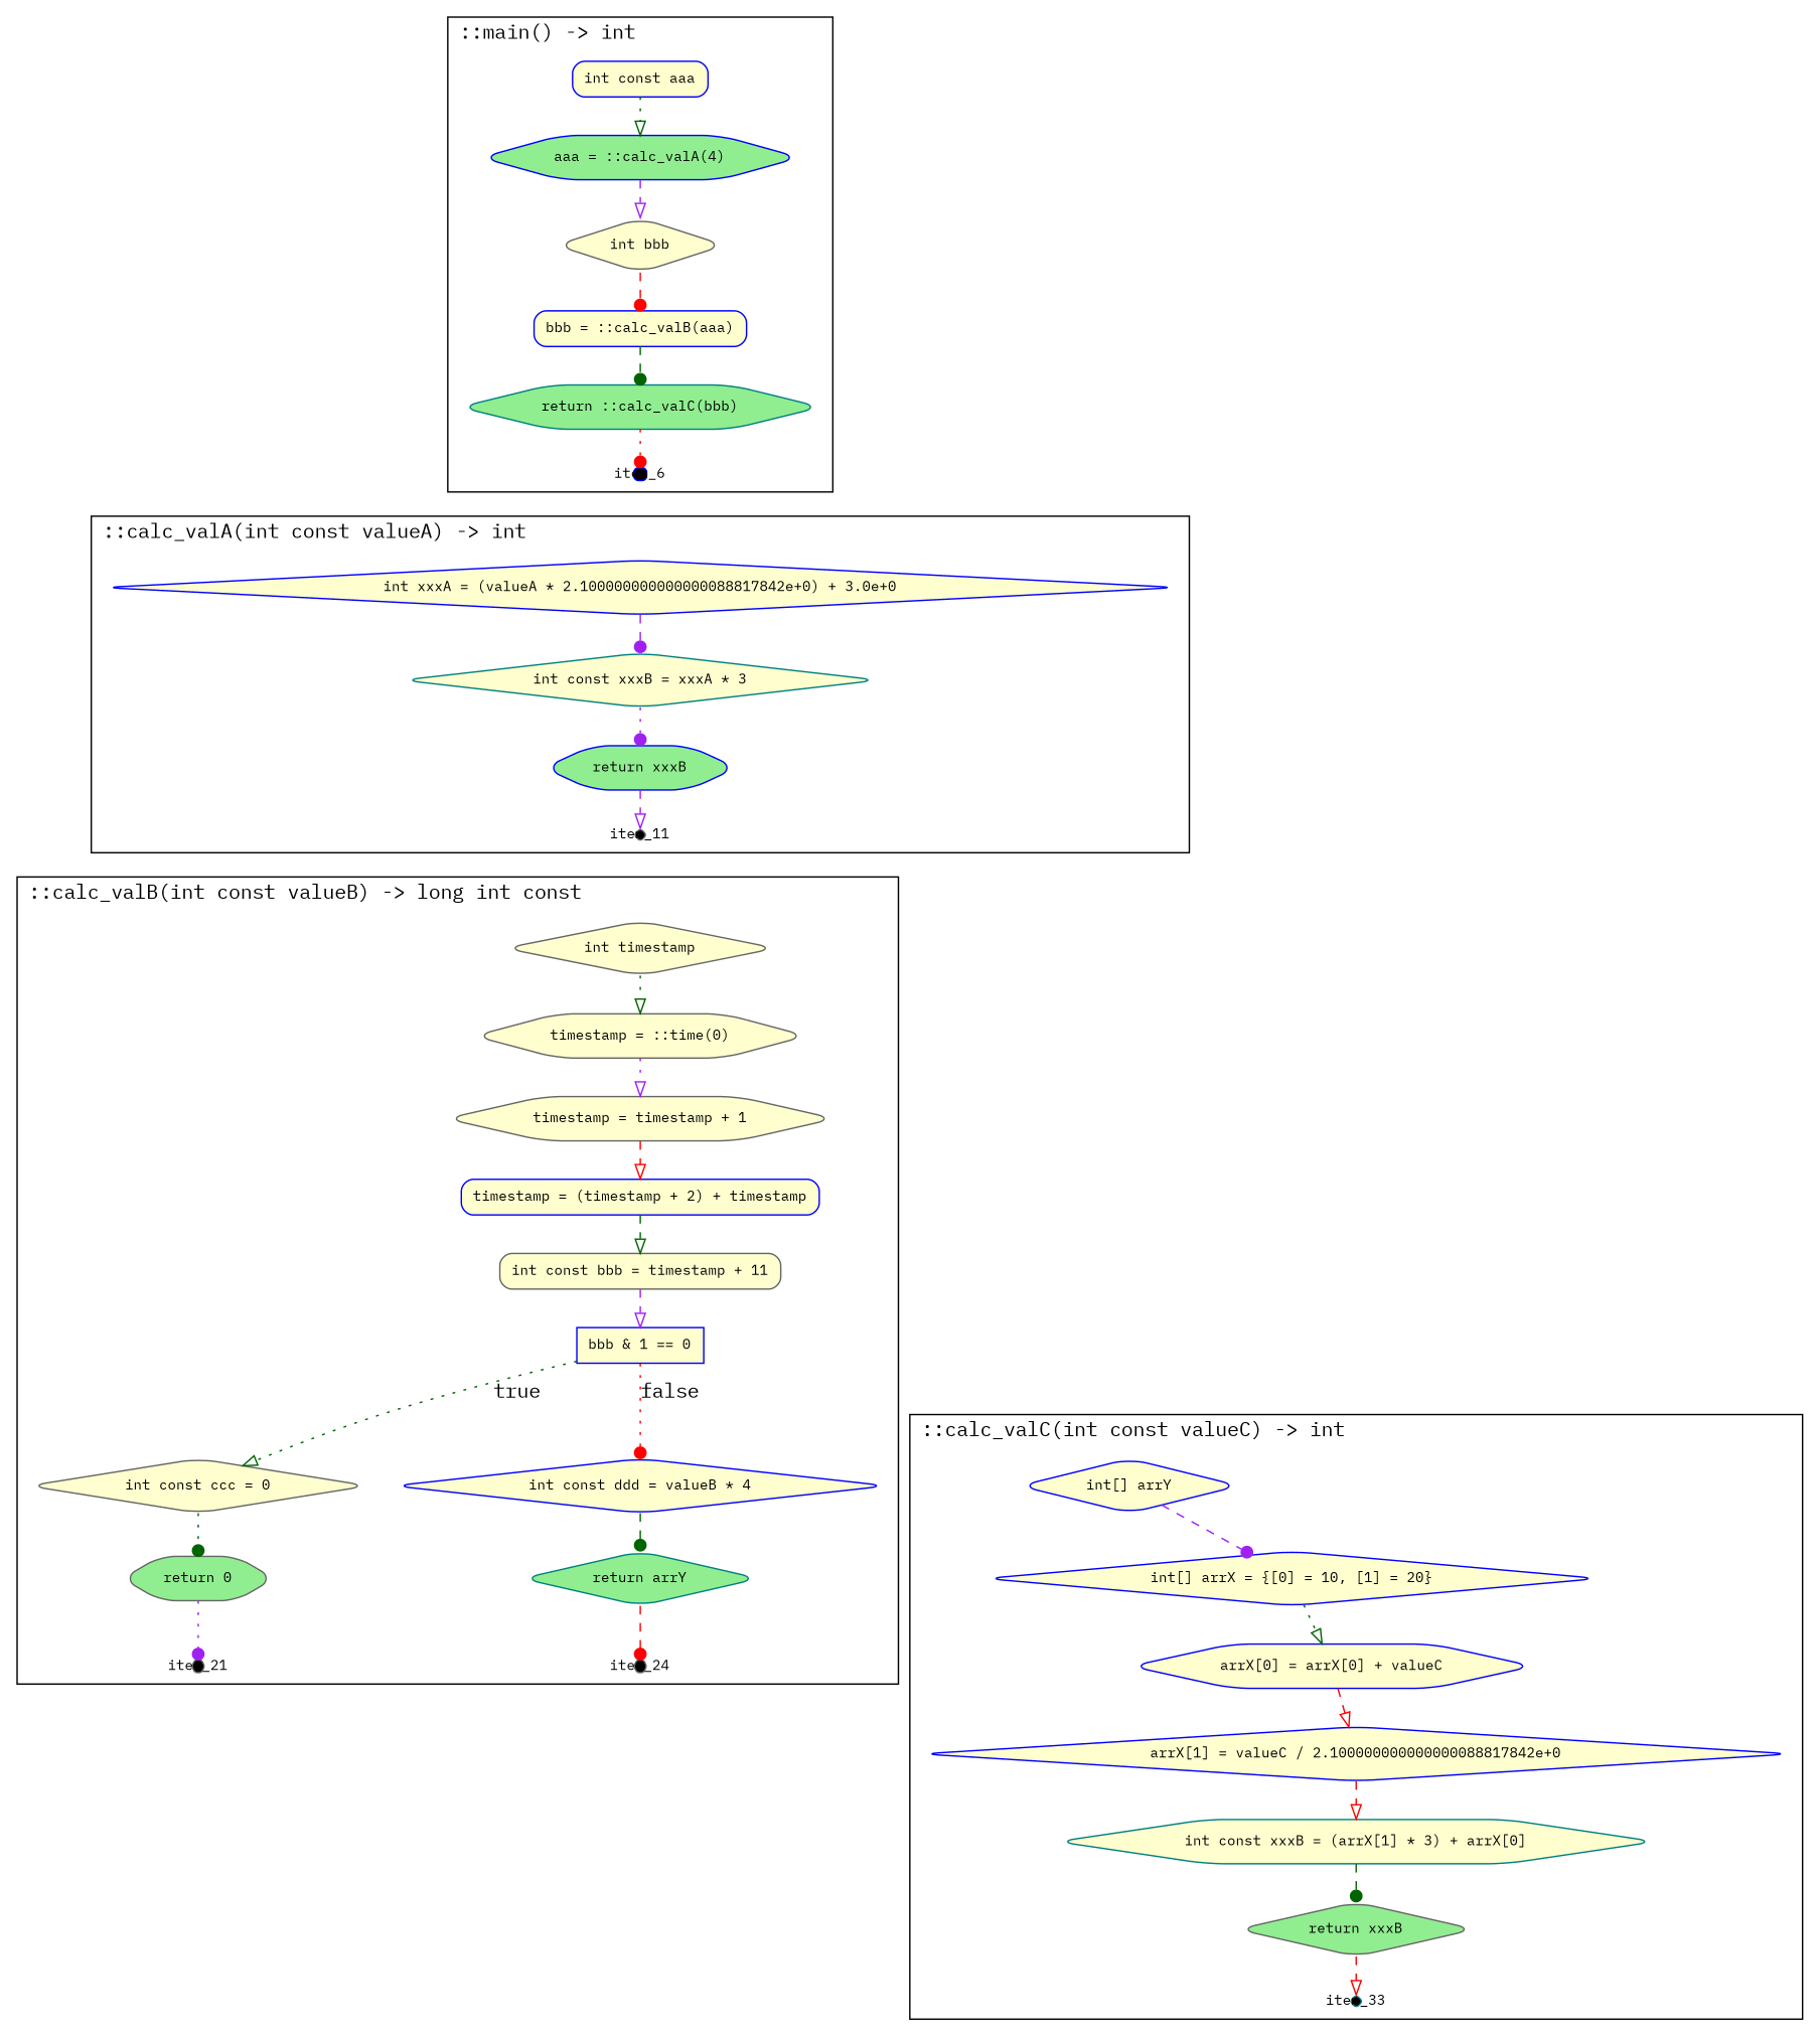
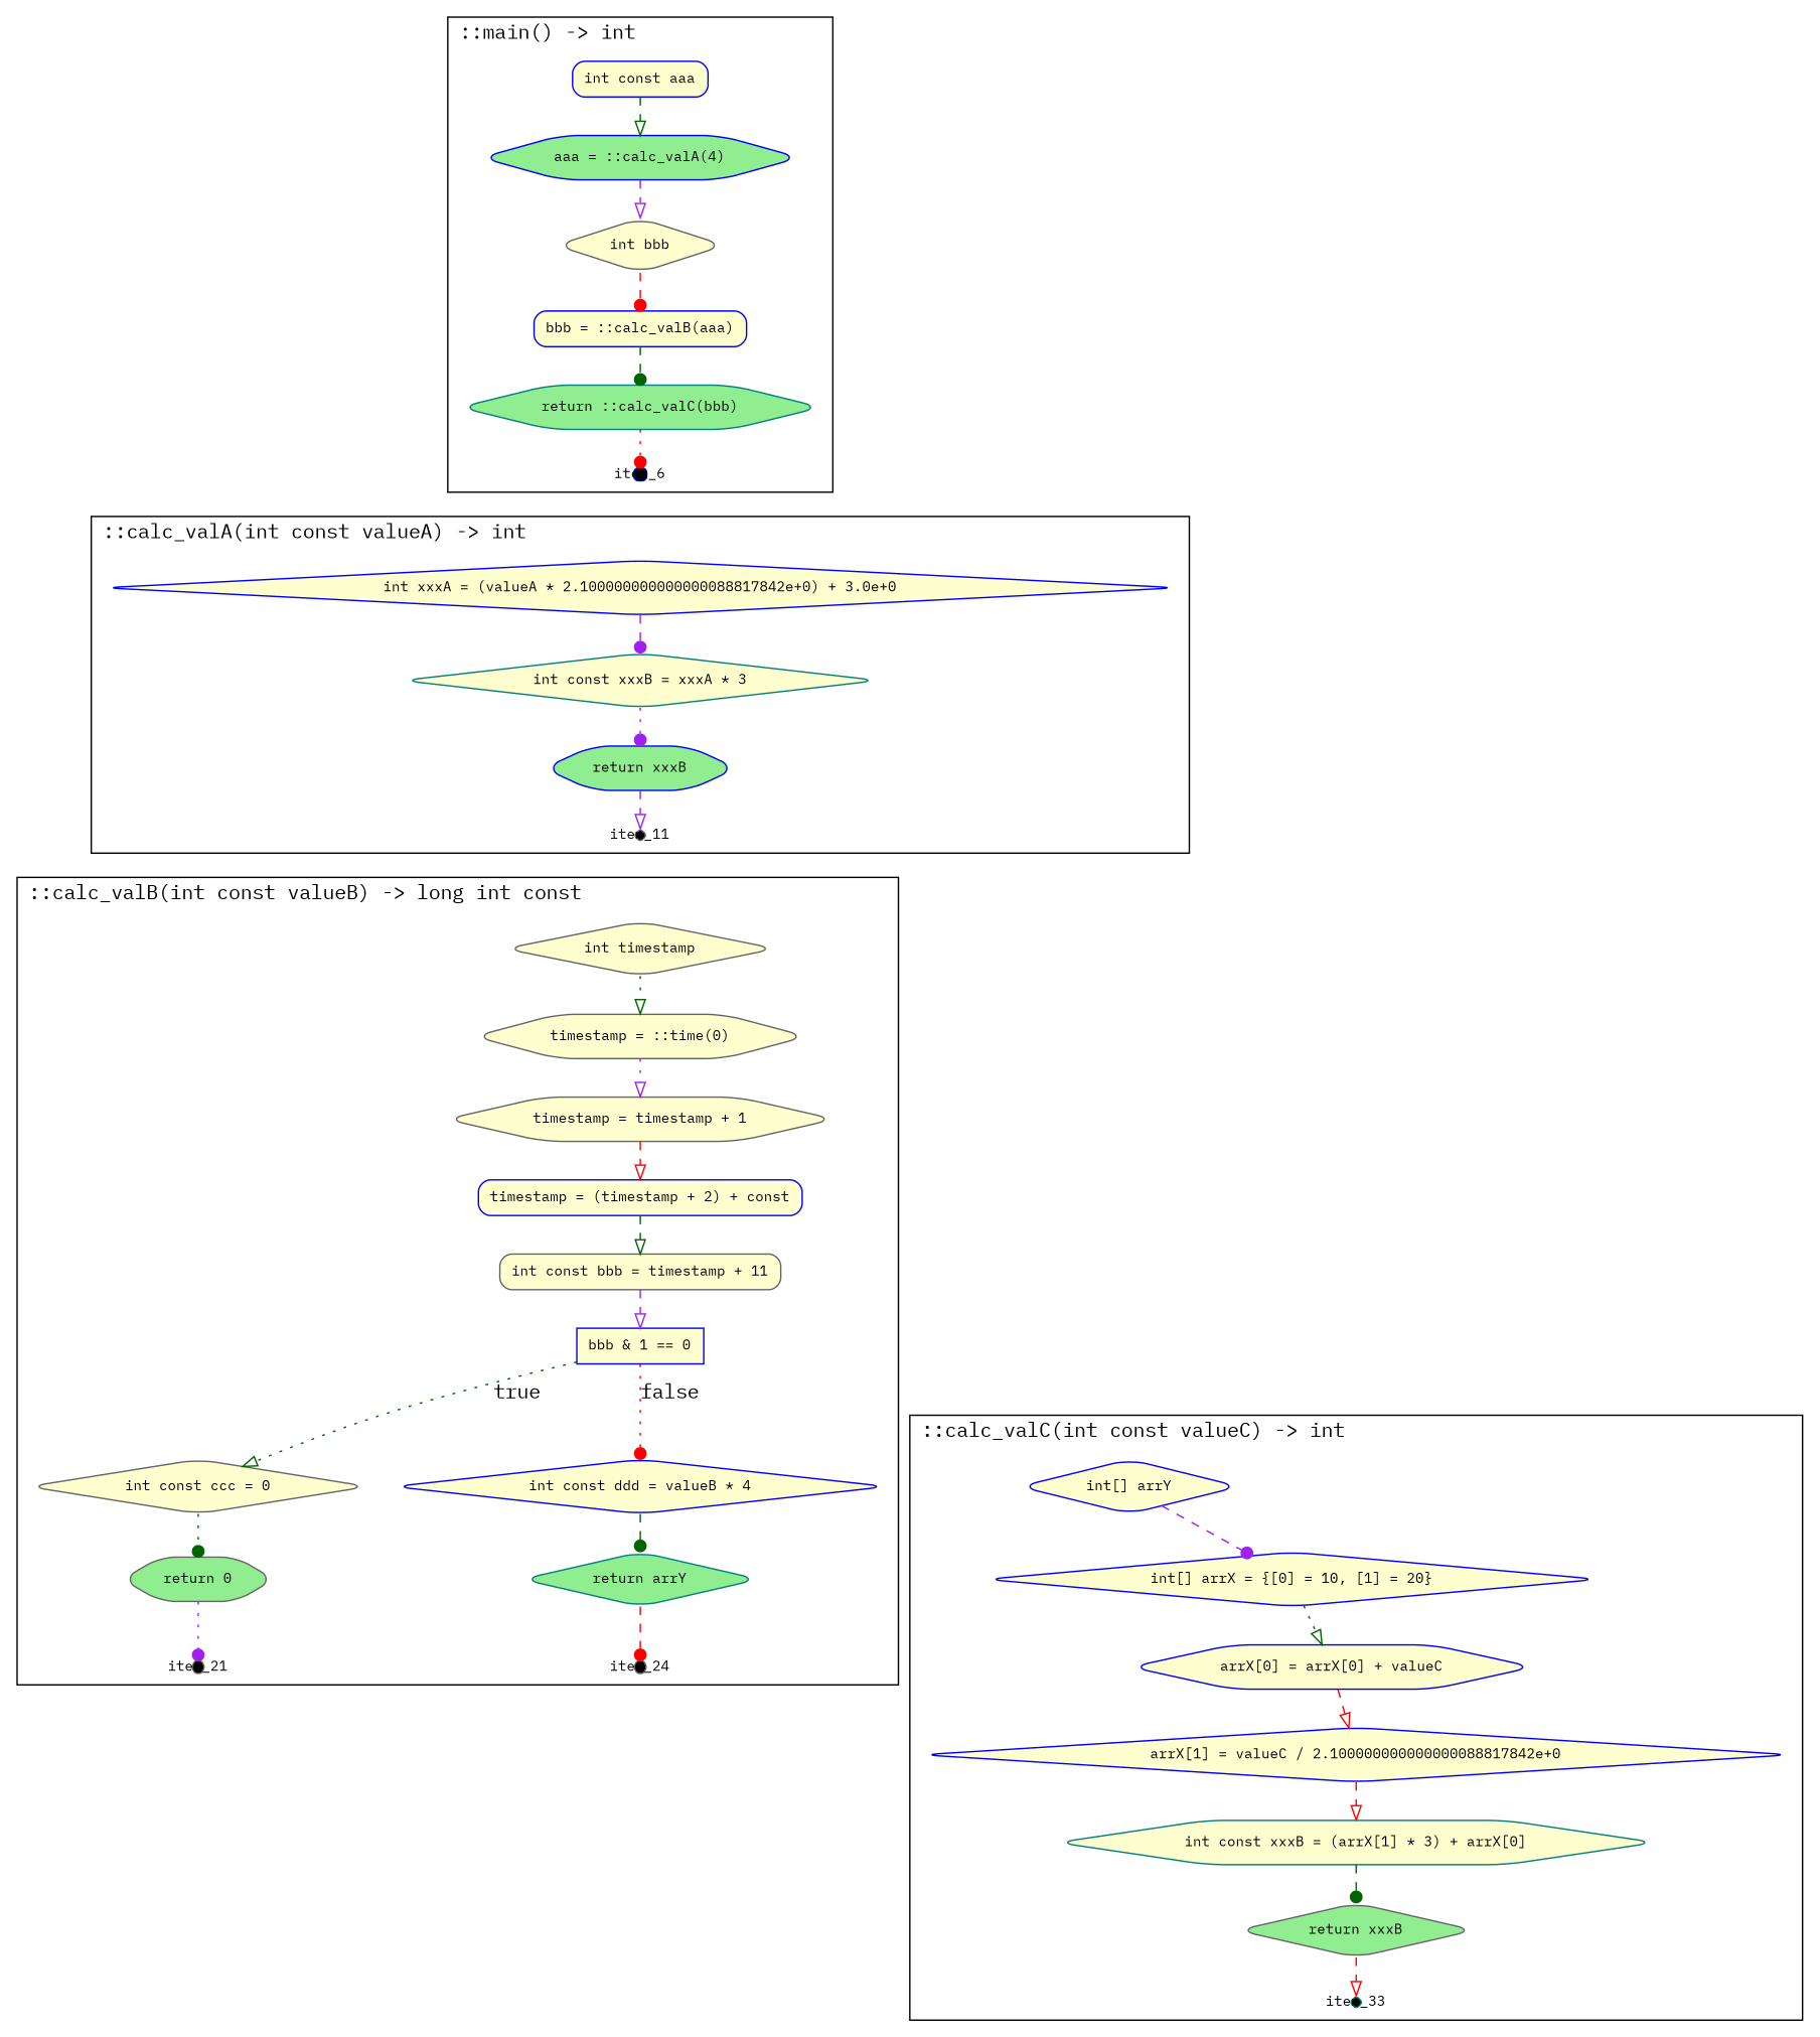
  digraph {
    fontname="IBM Plex Mono"
    labeljust=l
    nojustify=true
    ranksep=0.35
    node [color=blue fillcolor="#fefece" fontname="IBM Plex Mono" fontsize=10 shape=diamond style="filled, rounded"]
    edge [arrowhead=onormal color=darkgreen fontname="IBM Plex Mono" style=dashed]
    n1 [height=0.35 label="int const aaa" shape=box]
    n2 [fillcolor=lightgreen height=0.35 label="aaa = ::calc_valA(4)" shape=hexagon]
    n3 [color=gray40 height=0.35 label="int bbb"]
    n4 [height=0.35 label="bbb = ::calc_valB(aaa)" shape=box]
    n5 [color=teal fillcolor=lightgreen height=0.35 label="return ::calc_valC(bbb)" shape=hexagon]
    item_6 [fillcolor=black fixedsize=true height=0.12 shape=box width=0.12]
    n7 [height=0.35 label="int xxxA = (valueA * 2.100000000000000088817842e+0) + 3.0e+0"]
    n8 [color=teal height=0.35 label="int const xxxB = xxxA * 3"]
    n9 [fillcolor=lightgreen height=0.35 label="return xxxB" shape=hexagon]
    item_11 [color=gray40 fillcolor=black fixedsize=true height=0.12 width=0.12]
    n11 [color=gray40 height=0.35 label="int timestamp"]
    n12 [color=gray40 height=0.35 label="timestamp = ::time(0)" shape=hexagon]
    n13 [color=gray40 height=0.35 label="timestamp = timestamp + 1" shape=hexagon]
-   n14 [height=0.35 label="timestamp = (timestamp + 2) + timestamp" shape=box]
+   n14 [height=0.35 label="timestamp = (timestamp + 2) + const" shape=box]
    n15 [color=gray40 height=0.35 label="int const bbb = timestamp + 11" shape=box]
    n16 [height=0.35 label="bbb & 1 == 0" shape=box style=filled]
    n17 [color=gray40 height=0.35 label="int const ccc = 0"]
    n18 [height=0.35 label="int const ddd = valueB * 4"]
    n19 [color=gray40 fillcolor=lightgreen height=0.35 label="return 0" shape=hexagon]
    item_21 [color=gray40 fillcolor=black fixedsize=true height=0.12 shape=hexagon width=0.12]
    n21 [color=teal fillcolor=lightgreen height=0.35 label="return arrY"]
    item_24 [color=gray40 fillcolor=black fixedsize=true height=0.12 shape=hexagon width=0.12]
    n23 [height=0.35 label="int[] arrY"]
    n24 [height=0.35 label="int[] arrX = {[0] = 10, [1] = 20}"]
    n25 [height=0.35 label="arrX[0] = arrX[0] + valueC" shape=hexagon]
    n26 [height=0.35 label="arrX[1] = valueC / 2.100000000000000088817842e+0"]
    n27 [color=teal height=0.35 label="int const xxxB = (arrX[1] * 3) + arrX[0]" shape=hexagon]
    n28 [color=gray40 fillcolor=lightgreen height=0.35 label="return xxxB"]
    item_33 [color=teal fillcolor=black fixedsize=true height=0.12 width=0.12]
    subgraph cluster_1 {
      label="::main() -> int"
      n1
      n2
      n3
      n4
      n5
      item_6
    }
    subgraph cluster_2 {
      label="::calc_valA(int const valueA) -> int"
      n7
      n8
      n9
      item_11
    }
    subgraph cluster_3 {
      label="::calc_valB(int const valueB) -> long int const"
      n11
      n12
      n13
      n14
      n15
      n16
      n17
      n18
      n19
      item_21
      n21
      item_24
    }
    subgraph cluster_4 {
      label="::calc_valC(int const valueC) -> int"
      n23
      n24
      n25
      n26
      n27
      n28
      item_33
    }
-   n1 -> n2 [style=dotted]
+   n1 -> n2
    n2 -> n3 [color=purple]
    n3 -> n4 [arrowhead=dot color=red]
    n4 -> n5 [arrowhead=dot]
    n5 -> item_6 [arrowhead=dot color=red style=dotted]
    item_6 -> n7 [style=invis arrowhead="" color=""]
    n7 -> n8 [arrowhead=dot color=purple]
    n8 -> n9 [arrowhead=dot color=purple style=dotted]
    n9 -> item_11 [color=purple]
    item_11 -> n11 [style=invis arrowhead="" color=""]
    n11 -> n12 [style=dotted]
    n12 -> n13 [color=purple style=dotted]
    n13 -> n14 [color=red]
    n14 -> n15
    n15 -> n16 [color=purple]
    n16 -> n17 [label=true style=dotted]
    n16 -> n18 [arrowhead=dot color=red label=false style=dotted]
    n16 -> n23 [style=invis arrowhead="" color=""]
    n17 -> n19 [arrowhead=dot style=dotted]
    n18 -> n21 [arrowhead=dot]
    n19 -> item_21 [arrowhead=dot color=purple style=dotted]
    n21 -> item_24 [arrowhead=dot color=red]
    n23 -> n24 [arrowhead=dot color=purple]
    n24 -> n25 [style=dotted]
    n25 -> n26 [color=red]
    n26 -> n27 [color=red]
    n27 -> n28 [arrowhead=dot]
    n28 -> item_33 [color=red]
  }
